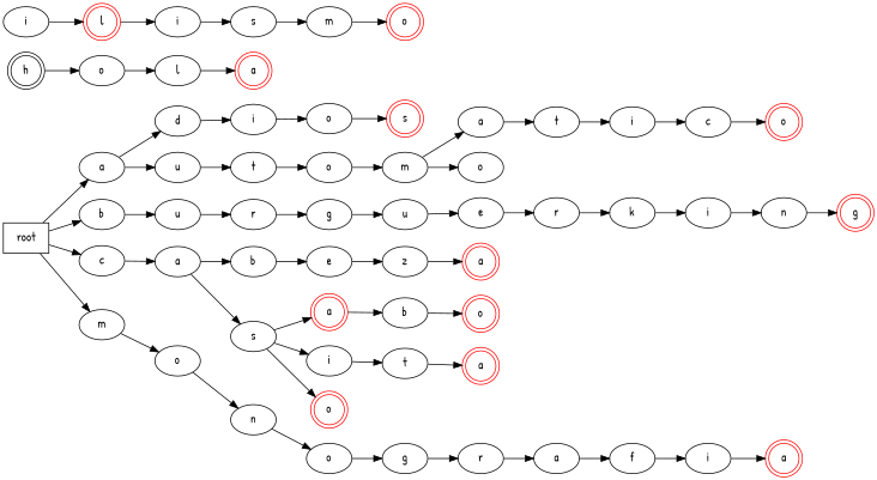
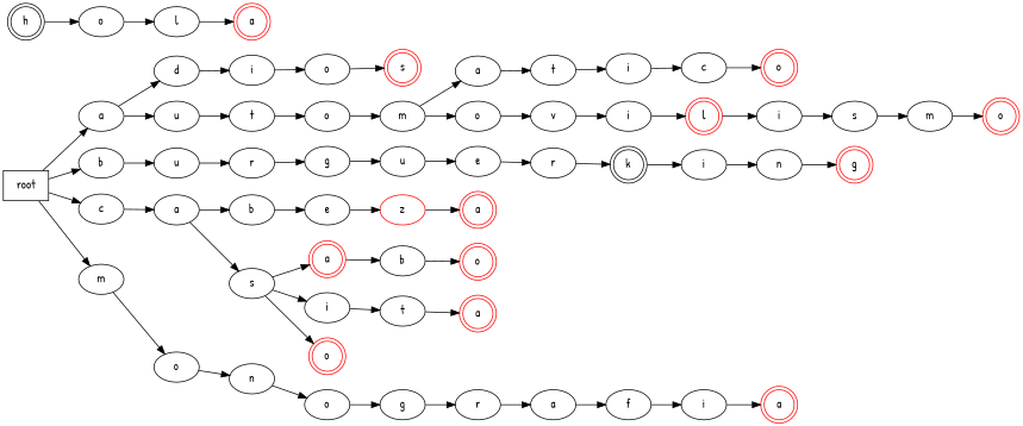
  digraph {
    fontname="Patrick Hand"
    rankdir=LR
    node [fontname="Patrick Hand"]
    edge [fontname="Patrick Hand"]
    n1 [label=root shape=box]
    n2 [label=a]
    n3 [label=b]
    n4 [label=c]
    n5 [label=m]
    n6 [label=d]
    n7 [label=u]
    n8 [label=u]
    n9 [label=a]
    n10 [label=h shape=doublecircle]
    n11 [label=o]
    n12 [label=o]
    n13 [label=i]
    n14 [label=t]
    n15 [label=o]
    n16 [color=red label=s shape=doublecircle]
    n17 [label=o]
    n18 [label=m]
    n19 [label=a]
    n20 [label=o]
    n21 [label=t]
+   n22 [label=v]
    n23 [label=i]
    n24 [label=c]
    n25 [color=red label=o shape=doublecircle]
    n26 [label=i]
    n27 [color=red label=l shape=doublecircle]
    n28 [label=i]
    n29 [label=s]
    n30 [label=m]
    n31 [color=red label=o shape=doublecircle]
    n32 [label=r]
    n33 [label=g]
    n34 [label=u]
    n35 [label=e]
    n36 [label=r]
-   n37 [label=k]
+   n37 [label=k shape=doublecircle]
    n38 [label=i]
    n39 [label=n]
    n40 [color=red label=g shape=doublecircle]
    n41 [label=b]
    n42 [label=s]
    n43 [label=e]
    n44 [color=red label=a shape=doublecircle]
    n45 [label=i]
    n46 [color=red label=o shape=doublecircle]
-   n47 [label=z]
+   n47 [label=z color=red]
    n48 [color=red label=a shape=doublecircle]
    n49 [label=b]
    n50 [label=t]
    n51 [color=red label=o shape=doublecircle]
    n52 [color=red label=a shape=doublecircle]
    n53 [label=l]
    n54 [color=red label=a shape=doublecircle]
    n55 [label=n]
    n56 [label=o]
    n57 [label=g]
    n58 [label=r]
    n59 [label=a]
    n60 [label=f]
    n61 [label=i]
    n62 [color=red label=a shape=doublecircle]
    n1 -> n2
    n1 -> n3
    n1 -> n4
    n1 -> n5
    n2 -> n6
    n2 -> n7
    n3 -> n8
    n4 -> n9
    n5 -> n12
    n6 -> n13
    n7 -> n14
    n8 -> n32
    n9 -> n41
    n9 -> n42
    n10 -> n11
    n11 -> n53
    n12 -> n55
    n13 -> n15
    n14 -> n17
    n15 -> n16
    n17 -> n18
    n18 -> n19
    n18 -> n20
    n19 -> n21
+   n20 -> n22
    n21 -> n23
+   n22 -> n26
    n23 -> n24
    n24 -> n25
    n26 -> n27
    n27 -> n28
    n28 -> n29
    n29 -> n30
    n30 -> n31
    n32 -> n33
    n33 -> n34
    n34 -> n35
    n35 -> n36
    n36 -> n37
    n37 -> n38
    n38 -> n39
    n39 -> n40
    n41 -> n43
    n42 -> n44
    n42 -> n45
    n42 -> n46
    n43 -> n47
    n44 -> n49
    n45 -> n50
    n47 -> n48
    n49 -> n51
    n50 -> n52
    n53 -> n54
    n55 -> n56
    n56 -> n57
    n57 -> n58
    n58 -> n59
    n59 -> n60
    n60 -> n61
    n61 -> n62
  }
